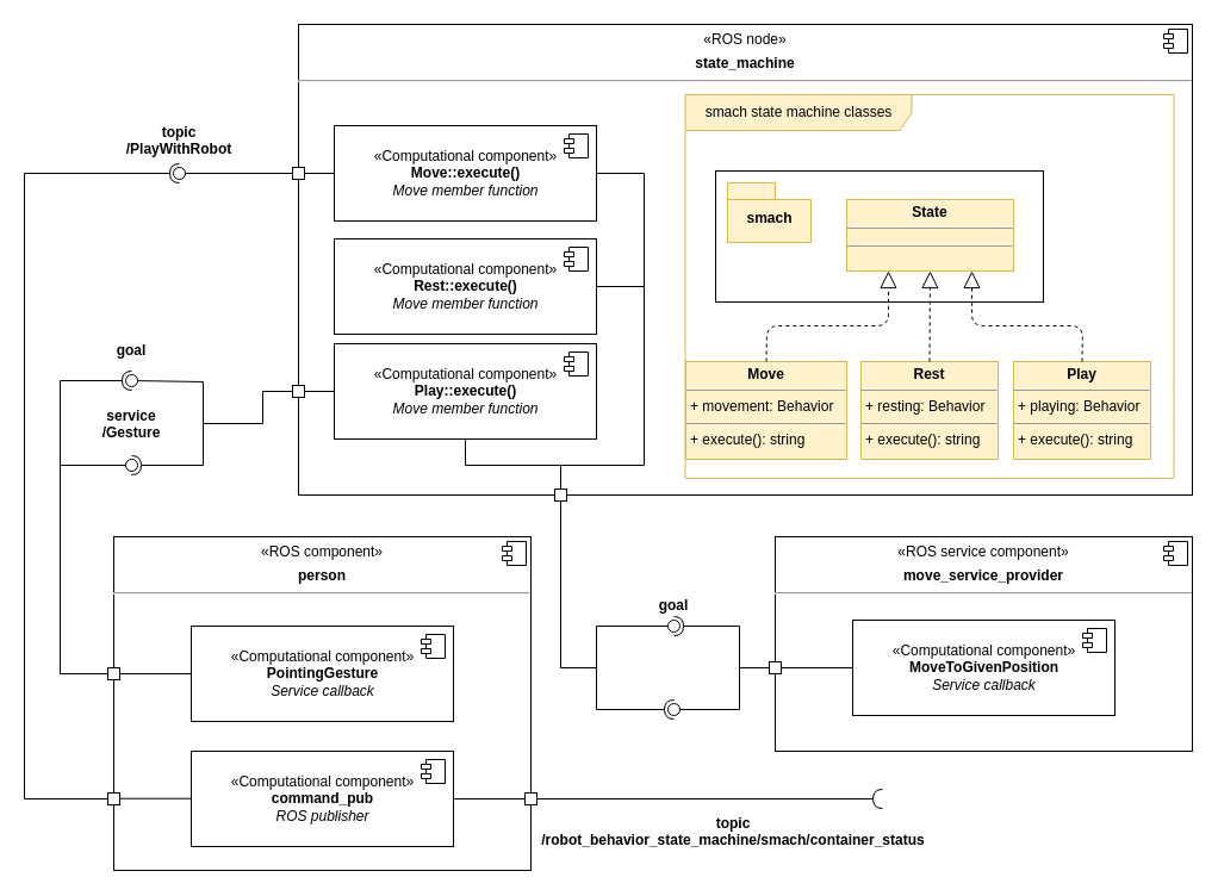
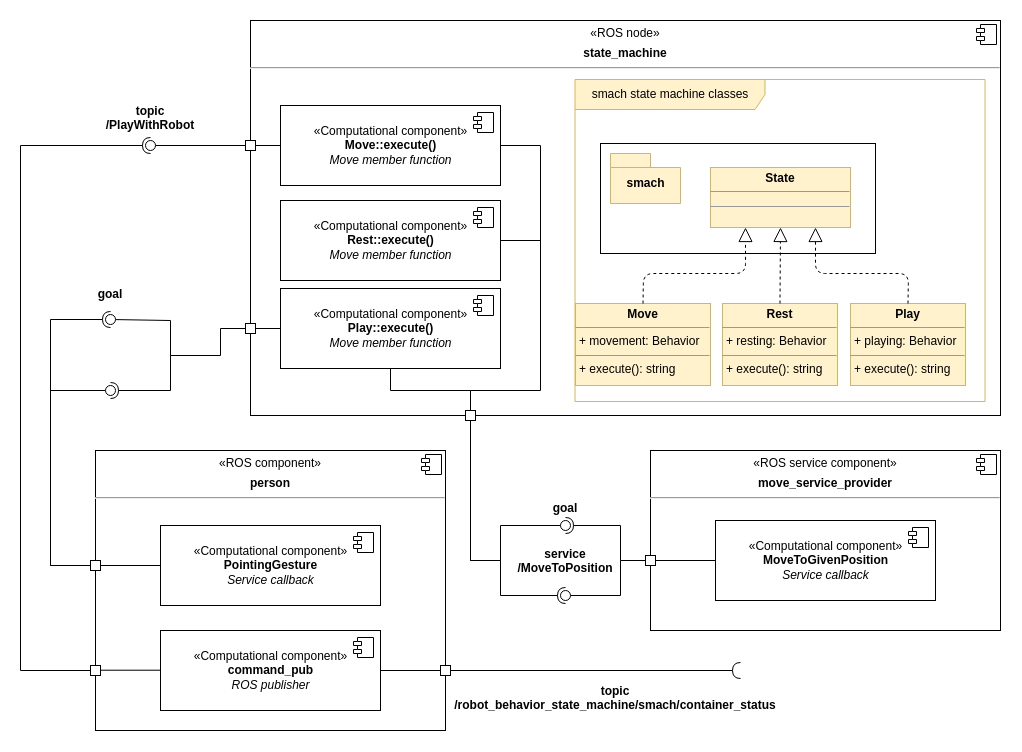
  <mxCell id="0" />
  <mxCell id="1" parent="0" />
  <mxCell id="2" value="&lt;p style=&quot;margin: 0px ; margin-top: 6px ; text-align: center&quot;&gt;&lt;span&gt;«ROS service component»&lt;/span&gt;&lt;br&gt;&lt;/p&gt;&lt;p style=&quot;margin: 0px ; margin-top: 6px ; text-align: center&quot;&gt;&lt;b&gt;move_service_provider&lt;/b&gt;&lt;b&gt;&lt;br&gt;&lt;/b&gt;&lt;/p&gt;&lt;hr&gt;&lt;p style=&quot;margin: 0px ; margin-left: 8px&quot;&gt;&lt;br&gt;&lt;/p&gt;" style="align=left;overflow=fill;html=1;dropTarget=0;" parent="1" vertex="1"><mxGeometry x="650" y="450" width="350" height="180" as="geometry" /></mxCell>
  <mxCell id="3" value="" style="shape=component;jettyWidth=8;jettyHeight=4;" parent="2" vertex="1"><mxGeometry x="1" width="20" height="20" relative="1" as="geometry"><mxPoint x="-24" y="4" as="offset" /></mxGeometry></mxCell>
  <mxCell id="4" value="«Computational component»&lt;br&gt;&lt;b&gt;MoveToGivenPosition&lt;/b&gt;&lt;br&gt;&lt;i&gt;Service callback&lt;/i&gt;" style="html=1;dropTarget=0;" parent="1" vertex="1"><mxGeometry x="715" y="520" width="220" height="80" as="geometry" /></mxCell>
  <mxCell id="5" value="" style="shape=module;jettyWidth=8;jettyHeight=4;" parent="4" vertex="1"><mxGeometry x="1" width="20" height="20" relative="1" as="geometry"><mxPoint x="-27" y="7" as="offset" /></mxGeometry></mxCell>
  <mxCell id="6" value="" style="rounded=0;orthogonalLoop=1;jettySize=auto;html=1;endArrow=none;endFill=0;exitX=0;exitY=0.5;exitDx=0;exitDy=0;" parent="1" source="16" edge="1"><mxGeometry relative="1" as="geometry"><mxPoint x="580" y="560" as="sourcePoint" /><mxPoint x="620" y="560" as="targetPoint" /></mxGeometry></mxCell>
  <mxCell id="7" value="" style="rounded=0;orthogonalLoop=1;jettySize=auto;html=1;endArrow=none;endFill=0;" parent="1" edge="1"><mxGeometry relative="1" as="geometry"><mxPoint x="560" y="525" as="sourcePoint" /><mxPoint x="560" y="525" as="targetPoint" /></mxGeometry></mxCell>
  <mxCell id="8" value="" style="rounded=0;orthogonalLoop=1;jettySize=auto;html=1;endArrow=none;endFill=0;" parent="1" target="10" edge="1"><mxGeometry relative="1" as="geometry"><mxPoint x="620" y="560" as="sourcePoint" /><Array as="points"><mxPoint x="620" y="595" /></Array></mxGeometry></mxCell>
  <mxCell id="9" value="" style="rounded=0;orthogonalLoop=1;jettySize=auto;html=1;endArrow=halfCircle;endFill=0;entryX=0.5;entryY=0.5;entryDx=0;entryDy=0;endSize=6;strokeWidth=1;exitX=0.25;exitY=1;exitDx=0;exitDy=0;" parent="1" source="42" target="10" edge="1"><mxGeometry relative="1" as="geometry"><mxPoint x="530" y="460" as="sourcePoint" /><Array as="points"><mxPoint x="470" y="410" /><mxPoint x="470" y="560" /><mxPoint x="500" y="560" /><mxPoint x="500" y="595" /></Array></mxGeometry></mxCell>
  <mxCell id="10" value="" style="ellipse;whiteSpace=wrap;html=1;fontFamily=Helvetica;fontSize=12;fontColor=#000000;align=center;strokeColor=#000000;fillColor=#ffffff;points=[];aspect=fixed;resizable=0;" parent="1" vertex="1"><mxGeometry x="560" y="590" width="10" height="10" as="geometry" /></mxCell>
  <mxCell id="11" value="" style="rounded=0;orthogonalLoop=1;jettySize=auto;html=1;endArrow=none;endFill=0;exitX=0.25;exitY=1;exitDx=0;exitDy=0;" parent="1" source="42" target="13" edge="1"><mxGeometry relative="1" as="geometry"><mxPoint x="470" y="460" as="sourcePoint" /><Array as="points"><mxPoint x="470" y="410" /><mxPoint x="470" y="560" /><mxPoint x="500" y="560" /><mxPoint x="500" y="525" /></Array></mxGeometry></mxCell>
  <mxCell id="12" value="" style="rounded=0;orthogonalLoop=1;jettySize=auto;html=1;endArrow=halfCircle;endFill=0;entryX=0.5;entryY=0.5;entryDx=0;entryDy=0;endSize=6;strokeWidth=1;" parent="1" target="13" edge="1"><mxGeometry relative="1" as="geometry"><mxPoint x="620" y="560" as="sourcePoint" /><Array as="points"><mxPoint x="620" y="525" /></Array></mxGeometry></mxCell>
  <mxCell id="13" value="" style="ellipse;whiteSpace=wrap;html=1;fontFamily=Helvetica;fontSize=12;fontColor=#000000;align=center;strokeColor=#000000;fillColor=#ffffff;points=[];aspect=fixed;resizable=0;" parent="1" vertex="1"><mxGeometry x="560" y="520" width="10" height="10" as="geometry" /></mxCell>
+ <mxCell id="14" value="service&#10;/MoveToPosition" style="text;align=center;fontStyle=1;verticalAlign=middle;spacingLeft=3;spacingRight=3;strokeColor=none;rotatable=0;points=[[0,0.5],[1,0.5]];portConstraint=eastwest;" parent="1" vertex="1"><mxGeometry x="525" y="547" width="80" height="26" as="geometry" /></mxCell>
  <mxCell id="15" value="goal" style="text;align=center;fontStyle=1;verticalAlign=middle;spacingLeft=3;spacingRight=3;strokeColor=none;rotatable=0;points=[[0,0.5],[1,0.5]];portConstraint=eastwest;" parent="1" vertex="1"><mxGeometry x="525" y="494" width="80" height="26" as="geometry" /></mxCell>
  <mxCell id="16" value="" style="rounded=0;whiteSpace=wrap;html=1;" parent="1" vertex="1"><mxGeometry x="645" y="555" width="10" height="10" as="geometry" /></mxCell>
  <mxCell id="17" value="" style="rounded=0;orthogonalLoop=1;jettySize=auto;html=1;endArrow=none;endFill=0;exitX=0;exitY=0.5;exitDx=0;exitDy=0;" parent="1" source="4" target="16" edge="1"><mxGeometry relative="1" as="geometry"><mxPoint x="715" y="560" as="sourcePoint" /><mxPoint x="620" y="560" as="targetPoint" /></mxGeometry></mxCell>
  <mxCell id="18" value="&lt;p style=&quot;margin: 0px ; margin-top: 6px ; text-align: center&quot;&gt;&lt;span&gt;«ROS component»&lt;/span&gt;&lt;br&gt;&lt;/p&gt;&lt;p style=&quot;margin: 0px ; margin-top: 6px ; text-align: center&quot;&gt;&lt;b&gt;person&lt;/b&gt;&lt;b&gt;&lt;br&gt;&lt;/b&gt;&lt;/p&gt;&lt;hr&gt;&lt;p style=&quot;margin: 0px ; margin-left: 8px&quot;&gt;&lt;br&gt;&lt;/p&gt;" style="align=left;overflow=fill;html=1;dropTarget=0;" parent="1" vertex="1"><mxGeometry x="95" y="450" width="350" height="280" as="geometry" /></mxCell>
  <mxCell id="19" value="" style="shape=component;jettyWidth=8;jettyHeight=4;" parent="18" vertex="1"><mxGeometry x="1" width="20" height="20" relative="1" as="geometry"><mxPoint x="-24" y="4" as="offset" /></mxGeometry></mxCell>
  <mxCell id="20" value="«Computational component»&lt;br&gt;&lt;b&gt;PointingGesture&lt;/b&gt;&lt;br&gt;&lt;i&gt;Service callback&lt;/i&gt;" style="html=1;dropTarget=0;" parent="1" vertex="1"><mxGeometry x="160" y="525" width="220" height="80" as="geometry" /></mxCell>
  <mxCell id="21" value="" style="shape=module;jettyWidth=8;jettyHeight=4;" parent="20" vertex="1"><mxGeometry x="1" width="20" height="20" relative="1" as="geometry"><mxPoint x="-27" y="7" as="offset" /></mxGeometry></mxCell>
  <mxCell id="22" value="" style="rounded=0;whiteSpace=wrap;html=1;" parent="1" vertex="1"><mxGeometry x="90" y="560" width="10" height="10" as="geometry" /></mxCell>
  <mxCell id="23" value="" style="rounded=0;orthogonalLoop=1;jettySize=auto;html=1;endArrow=none;endFill=0;exitX=0;exitY=0.5;exitDx=0;exitDy=0;" parent="1" target="22" edge="1"><mxGeometry relative="1" as="geometry"><mxPoint x="160" y="565" as="sourcePoint" /><mxPoint x="60" y="565" as="targetPoint" /></mxGeometry></mxCell>
  <mxCell id="24" value="" style="rounded=0;orthogonalLoop=1;jettySize=auto;html=1;endArrow=none;endFill=0;exitX=0;exitY=0.5;exitDx=0;exitDy=0;" parent="1" target="26" edge="1"><mxGeometry relative="1" as="geometry"><mxPoint x="210" y="355" as="sourcePoint" /><Array as="points"><mxPoint x="170" y="355" /><mxPoint x="170" y="320" /></Array></mxGeometry></mxCell>
  <mxCell id="25" value="" style="rounded=0;orthogonalLoop=1;jettySize=auto;html=1;endArrow=halfCircle;endFill=0;entryX=0.5;entryY=0.5;entryDx=0;entryDy=0;endSize=6;strokeWidth=1;exitX=0;exitY=0.5;exitDx=0;exitDy=0;" parent="1" source="22" target="26" edge="1"><mxGeometry relative="1" as="geometry"><mxPoint x="70" y="550" as="sourcePoint" /><Array as="points"><mxPoint x="50" y="565" /><mxPoint x="50" y="319" /></Array></mxGeometry></mxCell>
  <mxCell id="26" value="" style="ellipse;whiteSpace=wrap;html=1;fontFamily=Helvetica;fontSize=12;fontColor=#000000;align=center;strokeColor=#000000;fillColor=#ffffff;points=[];aspect=fixed;resizable=0;" parent="1" vertex="1"><mxGeometry x="105" y="314" width="10" height="10" as="geometry" /></mxCell>
  <mxCell id="27" value="" style="rounded=0;orthogonalLoop=1;jettySize=auto;html=1;endArrow=none;endFill=0;" parent="1" target="29" edge="1"><mxGeometry relative="1" as="geometry"><mxPoint x="90" y="565" as="sourcePoint" /><Array as="points"><mxPoint x="50" y="565" /><mxPoint x="50" y="390" /></Array></mxGeometry></mxCell>
  <mxCell id="28" value="" style="rounded=0;orthogonalLoop=1;jettySize=auto;html=1;endArrow=halfCircle;endFill=0;entryX=0.5;entryY=0.5;entryDx=0;entryDy=0;endSize=6;strokeWidth=1;exitX=0;exitY=0.5;exitDx=0;exitDy=0;" parent="1" source="58" target="29" edge="1"><mxGeometry relative="1" as="geometry"><mxPoint x="210" y="355" as="sourcePoint" /><Array as="points"><mxPoint x="220" y="328" /><mxPoint x="220" y="355" /><mxPoint x="170" y="355" /><mxPoint x="170" y="390" /></Array></mxGeometry></mxCell>
  <mxCell id="29" value="" style="ellipse;whiteSpace=wrap;html=1;fontFamily=Helvetica;fontSize=12;fontColor=#000000;align=center;strokeColor=#000000;fillColor=#ffffff;points=[];aspect=fixed;resizable=0;" parent="1" vertex="1"><mxGeometry x="105" y="385" width="10" height="10" as="geometry" /></mxCell>
- <mxCell id="30" value="service&#10;/Gesture" style="text;align=center;fontStyle=1;verticalAlign=middle;spacingLeft=3;spacingRight=3;strokeColor=none;rotatable=0;points=[[0,0.5],[1,0.5]];portConstraint=eastwest;" parent="1" vertex="1"><mxGeometry x="70" y="342" width="80" height="26" as="geometry" /></mxCell>
  <mxCell id="31" value="goal" style="text;align=center;fontStyle=1;verticalAlign=middle;spacingLeft=3;spacingRight=3;strokeColor=none;rotatable=0;points=[[0,0.5],[1,0.5]];portConstraint=eastwest;" parent="1" vertex="1"><mxGeometry x="70" y="280" width="80" height="26" as="geometry" /></mxCell>
  <mxCell id="32" value="«Computational component»&lt;br&gt;&lt;b&gt;command_pub&lt;/b&gt;&lt;br&gt;&lt;i&gt;ROS publisher&lt;/i&gt;" style="html=1;dropTarget=0;" parent="1" vertex="1"><mxGeometry x="160" y="630" width="220" height="80" as="geometry" /></mxCell>
  <mxCell id="33" value="" style="shape=module;jettyWidth=8;jettyHeight=4;" parent="32" vertex="1"><mxGeometry x="1" width="20" height="20" relative="1" as="geometry"><mxPoint x="-27" y="7" as="offset" /></mxGeometry></mxCell>
  <mxCell id="34" value="" style="rounded=0;whiteSpace=wrap;html=1;" parent="1" vertex="1"><mxGeometry x="90" y="665" width="10" height="10" as="geometry" /></mxCell>
  <mxCell id="35" value="" style="rounded=0;orthogonalLoop=1;jettySize=auto;html=1;endArrow=none;endFill=0;exitX=0;exitY=0.5;exitDx=0;exitDy=0;" parent="1" edge="1"><mxGeometry relative="1" as="geometry"><mxPoint x="160" y="669.71" as="sourcePoint" /><mxPoint x="100" y="669.71" as="targetPoint" /></mxGeometry></mxCell>
  <mxCell id="36" value="" style="rounded=0;orthogonalLoop=1;jettySize=auto;html=1;endArrow=halfCircle;endFill=0;entryX=0.5;entryY=0.5;entryDx=0;entryDy=0;endSize=6;strokeWidth=1;exitX=0;exitY=0.5;exitDx=0;exitDy=0;" parent="1" source="34" target="37" edge="1"><mxGeometry relative="1" as="geometry"><mxPoint x="70" y="669" as="sourcePoint" /><Array as="points"><mxPoint x="20" y="670" /><mxPoint x="20" y="145" /></Array></mxGeometry></mxCell>
  <mxCell id="37" value="" style="ellipse;whiteSpace=wrap;html=1;fontFamily=Helvetica;fontSize=12;fontColor=#000000;align=center;strokeColor=#000000;fillColor=#ffffff;points=[];aspect=fixed;resizable=0;" parent="1" vertex="1"><mxGeometry x="145" y="140" width="10" height="10" as="geometry" /></mxCell>
  <mxCell id="38" value="topic&#10;/PlayWithRobot" style="text;align=center;fontStyle=1;verticalAlign=middle;spacingLeft=3;spacingRight=3;strokeColor=none;rotatable=0;points=[[0,0.5],[1,0.5]];portConstraint=eastwest;" parent="1" vertex="1"><mxGeometry x="110" y="104" width="80" height="26" as="geometry" /></mxCell>
  <mxCell id="39" value="" style="rounded=0;orthogonalLoop=1;jettySize=auto;html=1;endArrow=halfCircle;endFill=0;endSize=6;strokeWidth=1;exitX=1;exitY=0.5;exitDx=0;exitDy=0;" parent="1" source="32" edge="1"><mxGeometry relative="1" as="geometry"><mxPoint x="525" y="745" as="sourcePoint" /><mxPoint x="740" y="670" as="targetPoint" /></mxGeometry></mxCell>
  <mxCell id="40" value="topic&#10;/robot_behavior_state_machine/smach/container_status" style="text;align=center;fontStyle=1;verticalAlign=middle;spacingLeft=3;spacingRight=3;strokeColor=none;rotatable=0;points=[[0,0.5],[1,0.5]];portConstraint=eastwest;" parent="1" vertex="1"><mxGeometry x="575" y="684" width="80" height="26" as="geometry" /></mxCell>
  <mxCell id="41" value="" style="rounded=0;whiteSpace=wrap;html=1;" parent="1" vertex="1"><mxGeometry x="440" y="665" width="10" height="10" as="geometry" /></mxCell>
  <mxCell id="42" value="&lt;p style=&quot;margin: 0px ; margin-top: 6px ; text-align: center&quot;&gt;&lt;/p&gt;&lt;p style=&quot;margin: 6px 0px 0px ; text-align: center&quot;&gt;«ROS node»&lt;br&gt;&lt;/p&gt;&lt;p style=&quot;margin: 6px 0px 0px ; text-align: center&quot;&gt;&lt;b&gt;state_machine&lt;/b&gt;&lt;b&gt;&lt;br&gt;&lt;/b&gt;&lt;/p&gt;&lt;hr&gt;&lt;p style=&quot;margin: 0px 0px 0px 8px&quot;&gt;&lt;br&gt;&lt;/p&gt;&lt;p style=&quot;margin: 0px ; margin-left: 8px&quot;&gt;&lt;br&gt;&lt;/p&gt;" style="align=left;overflow=fill;html=1;dropTarget=0;" parent="1" vertex="1"><mxGeometry x="250" y="20" width="750" height="395" as="geometry" /></mxCell>
  <mxCell id="43" value="" style="shape=component;jettyWidth=8;jettyHeight=4;" parent="42" vertex="1"><mxGeometry x="1" width="20" height="20" relative="1" as="geometry"><mxPoint x="-24" y="4" as="offset" /></mxGeometry></mxCell>
  <mxCell id="44" value="&lt;p style=&quot;margin: 0px ; margin-top: 4px ; text-align: center&quot;&gt;&lt;b&gt;Move&lt;/b&gt;&lt;/p&gt;&lt;hr size=&quot;1&quot;&gt;&lt;p style=&quot;margin: 0px ; margin-left: 4px&quot;&gt;+ movement: Behavior&lt;/p&gt;&lt;hr size=&quot;1&quot;&gt;&lt;p style=&quot;margin: 0px ; margin-left: 4px&quot;&gt;+ execute(): string&lt;/p&gt;" style="verticalAlign=top;align=left;overflow=fill;fontSize=12;fontFamily=Helvetica;html=1;fillColor=#fff2cc;strokeColor=#d6b656;" parent="1" vertex="1"><mxGeometry x="575" y="303" width="135" height="82" as="geometry" /></mxCell>
  <mxCell id="45" value="&lt;p style=&quot;margin: 0px ; margin-top: 4px ; text-align: center&quot;&gt;&lt;b&gt;Rest&lt;/b&gt;&lt;/p&gt;&lt;hr size=&quot;1&quot;&gt;&lt;p style=&quot;margin: 0px ; margin-left: 4px&quot;&gt;+ resting: Behavior&lt;/p&gt;&lt;hr size=&quot;1&quot;&gt;&lt;p style=&quot;margin: 0px ; margin-left: 4px&quot;&gt;+ execute(): string&lt;/p&gt;" style="verticalAlign=top;align=left;overflow=fill;fontSize=12;fontFamily=Helvetica;html=1;fillColor=#fff2cc;strokeColor=#d6b656;" parent="1" vertex="1"><mxGeometry x="722" y="303" width="115" height="82" as="geometry" /></mxCell>
  <mxCell id="46" value="&lt;p style=&quot;margin: 0px ; margin-top: 4px ; text-align: center&quot;&gt;&lt;b&gt;Play&lt;/b&gt;&lt;/p&gt;&lt;hr size=&quot;1&quot;&gt;&lt;p style=&quot;margin: 0px ; margin-left: 4px&quot;&gt;+ playing: Behavior&lt;/p&gt;&lt;hr size=&quot;1&quot;&gt;&lt;p style=&quot;margin: 0px ; margin-left: 4px&quot;&gt;+ execute(): string&lt;/p&gt;" style="verticalAlign=top;align=left;overflow=fill;fontSize=12;fontFamily=Helvetica;html=1;fillColor=#fff2cc;strokeColor=#d6b656;" parent="1" vertex="1"><mxGeometry x="850" y="303" width="115" height="82" as="geometry" /></mxCell>
  <mxCell id="47" value="" style="rounded=0;whiteSpace=wrap;html=1;" parent="1" vertex="1"><mxGeometry x="600" y="143" width="275" height="110" as="geometry" /></mxCell>
  <mxCell id="48" value="smach" style="shape=folder;fontStyle=1;spacingTop=10;tabWidth=40;tabHeight=14;tabPosition=left;html=1;fillColor=#fff2cc;strokeColor=#d6b656;" parent="1" vertex="1"><mxGeometry x="610" y="153" width="70" height="50" as="geometry" /></mxCell>
  <mxCell id="49" value="&lt;p style=&quot;margin: 0px ; margin-top: 4px ; text-align: center&quot;&gt;&lt;b&gt;State&lt;/b&gt;&lt;/p&gt;&lt;hr size=&quot;1&quot;&gt;&lt;div style=&quot;height: 2px&quot;&gt;&lt;/div&gt;&lt;hr size=&quot;1&quot;&gt;&lt;div style=&quot;height: 2px&quot;&gt;&lt;/div&gt;" style="verticalAlign=top;align=left;overflow=fill;fontSize=12;fontFamily=Helvetica;html=1;fillColor=#fff2cc;strokeColor=#d6b656;" parent="1" vertex="1"><mxGeometry x="710" y="167" width="140" height="60" as="geometry" /></mxCell>
  <mxCell id="50" value="" style="rounded=0;orthogonalLoop=1;jettySize=auto;html=1;endArrow=none;endFill=0;exitX=0;exitY=0.5;exitDx=0;exitDy=0;" parent="1" source="54" target="37" edge="1"><mxGeometry relative="1" as="geometry"><mxPoint x="220" y="365" as="sourcePoint" /><Array as="points" /><mxPoint x="170" y="150" as="targetPoint" /></mxGeometry></mxCell>
  <mxCell id="51" value="" style="endArrow=block;dashed=1;endFill=0;endSize=12;html=1;exitX=0.5;exitY=0;exitDx=0;exitDy=0;entryX=0.25;entryY=1;entryDx=0;entryDy=0;" parent="1" source="44" target="49" edge="1"><mxGeometry width="160" relative="1" as="geometry"><mxPoint x="475" y="273" as="sourcePoint" /><mxPoint x="635" y="273" as="targetPoint" /><Array as="points"><mxPoint x="643" y="273" /><mxPoint x="745" y="273" /></Array></mxGeometry></mxCell>
  <mxCell id="52" value="" style="endArrow=block;dashed=1;endFill=0;endSize=12;html=1;exitX=0.5;exitY=0;exitDx=0;exitDy=0;entryX=0.5;entryY=1;entryDx=0;entryDy=0;" parent="1" source="45" target="49" edge="1"><mxGeometry width="160" relative="1" as="geometry"><mxPoint x="705" y="293" as="sourcePoint" /><mxPoint x="865" y="293" as="targetPoint" /></mxGeometry></mxCell>
  <mxCell id="53" value="" style="endArrow=block;dashed=1;endFill=0;endSize=12;html=1;exitX=0.5;exitY=0;exitDx=0;exitDy=0;entryX=0.75;entryY=1;entryDx=0;entryDy=0;" parent="1" source="46" target="49" edge="1"><mxGeometry width="160" relative="1" as="geometry"><mxPoint x="785" y="283" as="sourcePoint" /><mxPoint x="945" y="283" as="targetPoint" /><Array as="points"><mxPoint x="908" y="273" /><mxPoint x="815" y="273" /></Array></mxGeometry></mxCell>
  <mxCell id="54" value="«Computational component»&lt;br&gt;&lt;b&gt;Move::execute()&lt;/b&gt;&lt;br&gt;&lt;i&gt;Move member function&lt;/i&gt;" style="html=1;dropTarget=0;" vertex="1" parent="1"><mxGeometry x="280" y="105" width="220" height="80" as="geometry" /></mxCell>
  <mxCell id="55" value="" style="shape=module;jettyWidth=8;jettyHeight=4;" vertex="1" parent="54"><mxGeometry x="1" width="20" height="20" relative="1" as="geometry"><mxPoint x="-27" y="7" as="offset" /></mxGeometry></mxCell>
  <mxCell id="56" value="«Computational component»&lt;br&gt;&lt;b&gt;Rest::execute()&lt;/b&gt;&lt;br&gt;&lt;i&gt;Move member function&lt;/i&gt;" style="html=1;dropTarget=0;" vertex="1" parent="1"><mxGeometry x="280" y="200" width="220" height="80" as="geometry" /></mxCell>
  <mxCell id="57" value="" style="shape=module;jettyWidth=8;jettyHeight=4;" vertex="1" parent="56"><mxGeometry x="1" width="20" height="20" relative="1" as="geometry"><mxPoint x="-27" y="7" as="offset" /></mxGeometry></mxCell>
  <mxCell id="58" value="«Computational component»&lt;br&gt;&lt;b&gt;Play::execute()&lt;/b&gt;&lt;br&gt;&lt;i&gt;Move member function&lt;/i&gt;" style="html=1;dropTarget=0;" vertex="1" parent="1"><mxGeometry x="280" y="288" width="220" height="80" as="geometry" /></mxCell>
  <mxCell id="59" value="" style="shape=module;jettyWidth=8;jettyHeight=4;" vertex="1" parent="58"><mxGeometry x="1" width="20" height="20" relative="1" as="geometry"><mxPoint x="-27" y="7" as="offset" /></mxGeometry></mxCell>
  <mxCell id="60" value="" style="rounded=0;whiteSpace=wrap;html=1;" vertex="1" parent="1"><mxGeometry x="245" y="323" width="10" height="10" as="geometry" /></mxCell>
  <mxCell id="61" value="" style="endArrow=none;html=1;exitX=1;exitY=0.5;exitDx=0;exitDy=0;entryX=0;entryY=0.5;entryDx=0;entryDy=0;" edge="1" parent="1" source="60" target="58"><mxGeometry width="50" height="50" relative="1" as="geometry"><mxPoint x="260" y="350" as="sourcePoint" /><mxPoint x="310" y="300" as="targetPoint" /></mxGeometry></mxCell>
  <mxCell id="62" value="" style="rounded=0;whiteSpace=wrap;html=1;" vertex="1" parent="1"><mxGeometry x="465" y="410" width="10" height="10" as="geometry" /></mxCell>
  <mxCell id="63" value="" style="endArrow=none;html=1;entryX=0.5;entryY=0;entryDx=0;entryDy=0;exitX=0.5;exitY=1;exitDx=0;exitDy=0;rounded=0;" edge="1" parent="1" source="58" target="62"><mxGeometry width="50" height="50" relative="1" as="geometry"><mxPoint x="430" y="420" as="sourcePoint" /><mxPoint x="480" y="370" as="targetPoint" /><Array as="points"><mxPoint x="390" y="390" /><mxPoint x="470" y="390" /></Array></mxGeometry></mxCell>
  <mxCell id="64" value="" style="rounded=0;whiteSpace=wrap;html=1;" vertex="1" parent="1"><mxGeometry x="245" y="140" width="10" height="10" as="geometry" /></mxCell>
  <mxCell id="65" value="" style="endArrow=none;html=1;entryX=1;entryY=0.5;entryDx=0;entryDy=0;exitX=0.5;exitY=0;exitDx=0;exitDy=0;rounded=0;" edge="1" parent="1" source="62" target="54"><mxGeometry width="50" height="50" relative="1" as="geometry"><mxPoint x="470" y="260" as="sourcePoint" /><mxPoint x="520" y="210" as="targetPoint" /><Array as="points"><mxPoint x="470" y="390" /><mxPoint x="540" y="390" /><mxPoint x="540" y="145" /></Array></mxGeometry></mxCell>
  <mxCell id="66" value="" style="endArrow=none;html=1;entryX=1;entryY=0.5;entryDx=0;entryDy=0;" edge="1" parent="1" target="56"><mxGeometry width="50" height="50" relative="1" as="geometry"><mxPoint x="540" y="240" as="sourcePoint" /><mxPoint x="570" y="230" as="targetPoint" /></mxGeometry></mxCell>
  <mxCell id="67" value="smach state machine classes" style="shape=umlFrame;whiteSpace=wrap;html=1;width=190;height=30;fillColor=#fff2cc;strokeColor=#d6b656;" vertex="1" parent="1"><mxGeometry x="574.5" y="79" width="410" height="322" as="geometry" /></mxCell>
